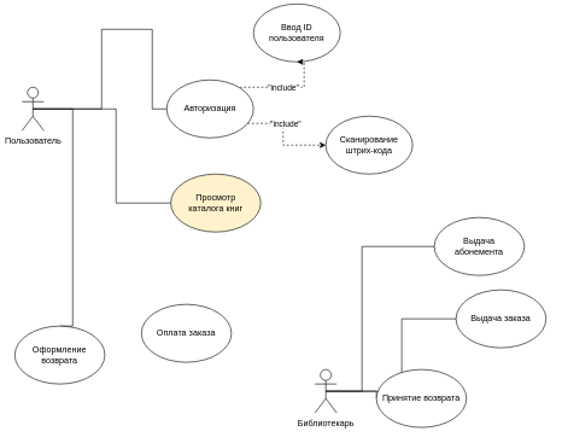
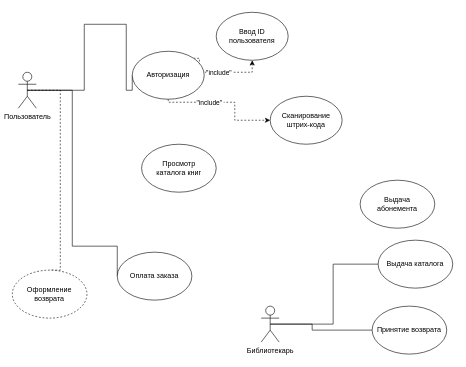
  <mxCell id="0" />
  <mxCell id="1" parent="0" />
  <mxCell id="2" style="edgeStyle=orthogonalEdgeStyle;rounded=0;orthogonalLoop=1;jettySize=auto;html=1;entryX=0;entryY=0.5;entryDx=0;entryDy=0;endArrow=none;endFill=0;exitX=0.5;exitY=0.5;exitDx=0;exitDy=0;exitPerimeter=0;" edge="1" parent="1" source="6" target="17"><mxGeometry relative="1" as="geometry"><Array as="points"><mxPoint x="140" y="150" /><mxPoint x="140" y="40" /><mxPoint x="210" y="40" /><mxPoint x="210" y="150" /></Array></mxGeometry></mxCell>
- <mxCell id="3" style="edgeStyle=orthogonalEdgeStyle;rounded=0;orthogonalLoop=1;jettySize=auto;html=1;entryX=0;entryY=0.5;entryDx=0;entryDy=0;exitX=0.5;exitY=0.5;exitDx=0;exitDy=0;exitPerimeter=0;endArrow=none;endFill=0;" edge="1" parent="1" source="6" target="18"><mxGeometry relative="1" as="geometry"><Array as="points"><mxPoint x="160" y="150" /><mxPoint x="160" y="280" /></Array></mxGeometry></mxCell>
- <mxCell id="5" style="edgeStyle=orthogonalEdgeStyle;rounded=0;orthogonalLoop=1;jettySize=auto;html=1;exitX=0.5;exitY=0.5;exitDx=0;exitDy=0;exitPerimeter=0;entryX=0.5;entryY=0;entryDx=0;entryDy=0;endArrow=none;endFill=0;" edge="1" parent="1" source="6" target="22"><mxGeometry relative="1" as="geometry"><Array as="points"><mxPoint x="100" y="150" /><mxPoint x="100" y="450" /></Array></mxGeometry></mxCell>
+ <mxCell id="4" style="edgeStyle=orthogonalEdgeStyle;rounded=0;orthogonalLoop=1;jettySize=auto;html=1;exitX=0.5;exitY=0.5;exitDx=0;exitDy=0;exitPerimeter=0;entryX=0;entryY=0.5;entryDx=0;entryDy=0;endArrow=none;endFill=0;" edge="1" parent="1" source="6" target="19"><mxGeometry relative="1" as="geometry"><Array as="points"><mxPoint x="120" y="150" /><mxPoint x="120" y="410" /></Array></mxGeometry></mxCell>
+ <mxCell id="5" style="edgeStyle=orthogonalEdgeStyle;rounded=0;orthogonalLoop=1;jettySize=auto;html=1;exitX=0.5;exitY=0.5;exitDx=0;exitDy=0;exitPerimeter=0;entryX=0.5;entryY=0;entryDx=0;entryDy=0;endArrow=none;endFill=0;dashed=1;" edge="1" parent="1" source="6" target="22"><mxGeometry relative="1" as="geometry"><Array as="points"><mxPoint x="100" y="150" /><mxPoint x="100" y="450" /></Array></mxGeometry></mxCell>
  <mxCell id="6" value="Пользователь" style="shape=umlActor;verticalLabelPosition=bottom;verticalAlign=top;html=1;outlineConnect=0;" vertex="1" parent="1"><mxGeometry x="30" y="120" width="30" height="60" as="geometry" /></mxCell>
- <mxCell id="7" style="edgeStyle=orthogonalEdgeStyle;rounded=0;orthogonalLoop=1;jettySize=auto;html=1;exitX=0.5;exitY=0.5;exitDx=0;exitDy=0;exitPerimeter=0;entryX=0;entryY=0.5;entryDx=0;entryDy=0;endArrow=none;endFill=0;" edge="1" parent="1" source="10" target="20"><mxGeometry relative="1" as="geometry"><Array as="points"><mxPoint x="500" y="540" /><mxPoint x="500" y="340" /></Array></mxGeometry></mxCell>
  <mxCell id="8" style="edgeStyle=orthogonalEdgeStyle;rounded=0;orthogonalLoop=1;jettySize=auto;html=1;exitX=0.5;exitY=0.5;exitDx=0;exitDy=0;exitPerimeter=0;endArrow=none;endFill=0;entryX=0;entryY=0.5;entryDx=0;entryDy=0;" edge="1" parent="1" source="10" target="21"><mxGeometry relative="1" as="geometry"><mxPoint x="550" y="570" as="targetPoint" /><Array as="points"><mxPoint x="555" y="540" /><mxPoint x="555" y="440" /></Array></mxGeometry></mxCell>
  <mxCell id="9" style="edgeStyle=orthogonalEdgeStyle;rounded=0;orthogonalLoop=1;jettySize=auto;html=1;exitX=0.5;exitY=0.5;exitDx=0;exitDy=0;exitPerimeter=0;entryX=0;entryY=0.5;entryDx=0;entryDy=0;endArrow=none;endFill=0;" edge="1" parent="1" source="10" target="23"><mxGeometry relative="1" as="geometry"><Array as="points"><mxPoint x="520" y="540" /><mxPoint x="520" y="550" /></Array></mxGeometry></mxCell>
  <mxCell id="10" value="Библиотекарь" style="shape=umlActor;verticalLabelPosition=bottom;verticalAlign=top;html=1;outlineConnect=0;" vertex="1" parent="1"><mxGeometry x="435" y="510" width="30" height="60" as="geometry" /></mxCell>
- <mxCell id="11" value="Ввод ID пользователя" style="ellipse;whiteSpace=wrap;html=1;" vertex="1" parent="1"><mxGeometry x="350" y="5" width="120" height="80" as="geometry" /></mxCell>
+ <mxCell id="11" value="Ввод ID пользователя" style="ellipse;whiteSpace=wrap;html=1;" vertex="1" parent="1"><mxGeometry x="360" y="20" width="120" height="80" as="geometry" /></mxCell>
  <mxCell id="12" value="Сканирование штрих-кода " style="ellipse;whiteSpace=wrap;html=1;" vertex="1" parent="1"><mxGeometry x="450" y="160" width="120" height="80" as="geometry" /></mxCell>
  <mxCell id="13" style="edgeStyle=orthogonalEdgeStyle;rounded=0;orthogonalLoop=1;jettySize=auto;html=1;exitX=1;exitY=0;exitDx=0;exitDy=0;entryX=0.5;entryY=1;entryDx=0;entryDy=0;dashed=1;" edge="1" parent="1" source="17" target="11"><mxGeometry relative="1" as="geometry"><Array as="points"><mxPoint x="332" y="120" /><mxPoint x="420" y="120" /></Array></mxGeometry></mxCell>
  <mxCell id="14" value="&quot;include&quot;&amp;nbsp;" style="edgeLabel;html=1;align=center;verticalAlign=middle;resizable=0;points=[];" vertex="1" connectable="0" parent="13"><mxGeometry x="0.092" y="-3" relative="1" as="geometry"><mxPoint x="-11" y="-3" as="offset" /></mxGeometry></mxCell>
  <mxCell id="15" style="edgeStyle=orthogonalEdgeStyle;rounded=0;orthogonalLoop=1;jettySize=auto;html=1;entryX=0;entryY=0.5;entryDx=0;entryDy=0;dashed=1;" edge="1" parent="1" source="17" target="12"><mxGeometry relative="1" as="geometry"><mxPoint x="330" y="240" as="sourcePoint" /><Array as="points"><mxPoint x="391" y="170" /><mxPoint x="391" y="200" /></Array></mxGeometry></mxCell>
  <mxCell id="16" value="&quot;include&quot;&amp;nbsp;" style="edgeLabel;html=1;align=center;verticalAlign=middle;resizable=0;points=[];" vertex="1" connectable="0" parent="15"><mxGeometry x="-0.402" y="3" relative="1" as="geometry"><mxPoint x="13" y="3" as="offset" /></mxGeometry></mxCell>
- <mxCell id="17" value="Авторизация" style="ellipse;whiteSpace=wrap;html=1;" vertex="1" parent="1"><mxGeometry x="230" y="110" width="120" height="80" as="geometry" /></mxCell>
- <mxCell id="18" value="Просмотр&lt;br&gt;каталога книг" style="ellipse;whiteSpace=wrap;html=1;fillColor=#fff2cc;" vertex="1" parent="1"><mxGeometry x="235.56" y="240" width="124.44" height="80" as="geometry" /></mxCell>
+ <mxCell id="17" value="Авторизация" style="ellipse;whiteSpace=wrap;html=1;" vertex="1" parent="1"><mxGeometry x="220" y="85" width="120" height="80" as="geometry" /></mxCell>
+ <mxCell id="18" value="Просмотр&lt;br&gt;каталога книг" style="ellipse;whiteSpace=wrap;html=1;" vertex="1" parent="1"><mxGeometry x="235.56" y="240" width="124.44" height="80" as="geometry" /></mxCell>
  <mxCell id="19" value="Оплата заказа" style="ellipse;whiteSpace=wrap;html=1;" vertex="1" parent="1"><mxGeometry x="195" y="420" width="124.44" height="80" as="geometry" /></mxCell>
  <mxCell id="20" value="Выдача&lt;br&gt;абонемента" style="ellipse;whiteSpace=wrap;html=1;" vertex="1" parent="1"><mxGeometry x="600" y="300" width="124.44" height="80" as="geometry" /></mxCell>
- <mxCell id="21" value="Выдача заказа" style="ellipse;whiteSpace=wrap;html=1;" vertex="1" parent="1"><mxGeometry x="630" y="400" width="124.44" height="80" as="geometry" /></mxCell>
- <mxCell id="22" value="Оформление&lt;br&gt;возврата" style="ellipse;whiteSpace=wrap;html=1;" vertex="1" parent="1"><mxGeometry x="20" y="450" width="124.44" height="80" as="geometry" /></mxCell>
- <mxCell id="23" value="Принятие возврата" style="ellipse;whiteSpace=wrap;html=1;" vertex="1" parent="1"><mxGeometry x="520" y="510" width="124.44" height="80" as="geometry" /></mxCell>
+ <mxCell id="21" value="Выдача каталога" style="ellipse;whiteSpace=wrap;html=1;" vertex="1" parent="1"><mxGeometry x="630" y="400" width="124.44" height="80" as="geometry" /></mxCell>
+ <mxCell id="22" value="Оформление&lt;br&gt;возврата" style="ellipse;whiteSpace=wrap;html=1;dashed=1;" vertex="1" parent="1"><mxGeometry x="20" y="450" width="124.44" height="80" as="geometry" /></mxCell>
+ <mxCell id="23" value="Принятие возврата" style="ellipse;whiteSpace=wrap;html=1;" vertex="1" parent="1"><mxGeometry x="620" y="510" width="124.44" height="80" as="geometry" /></mxCell>
